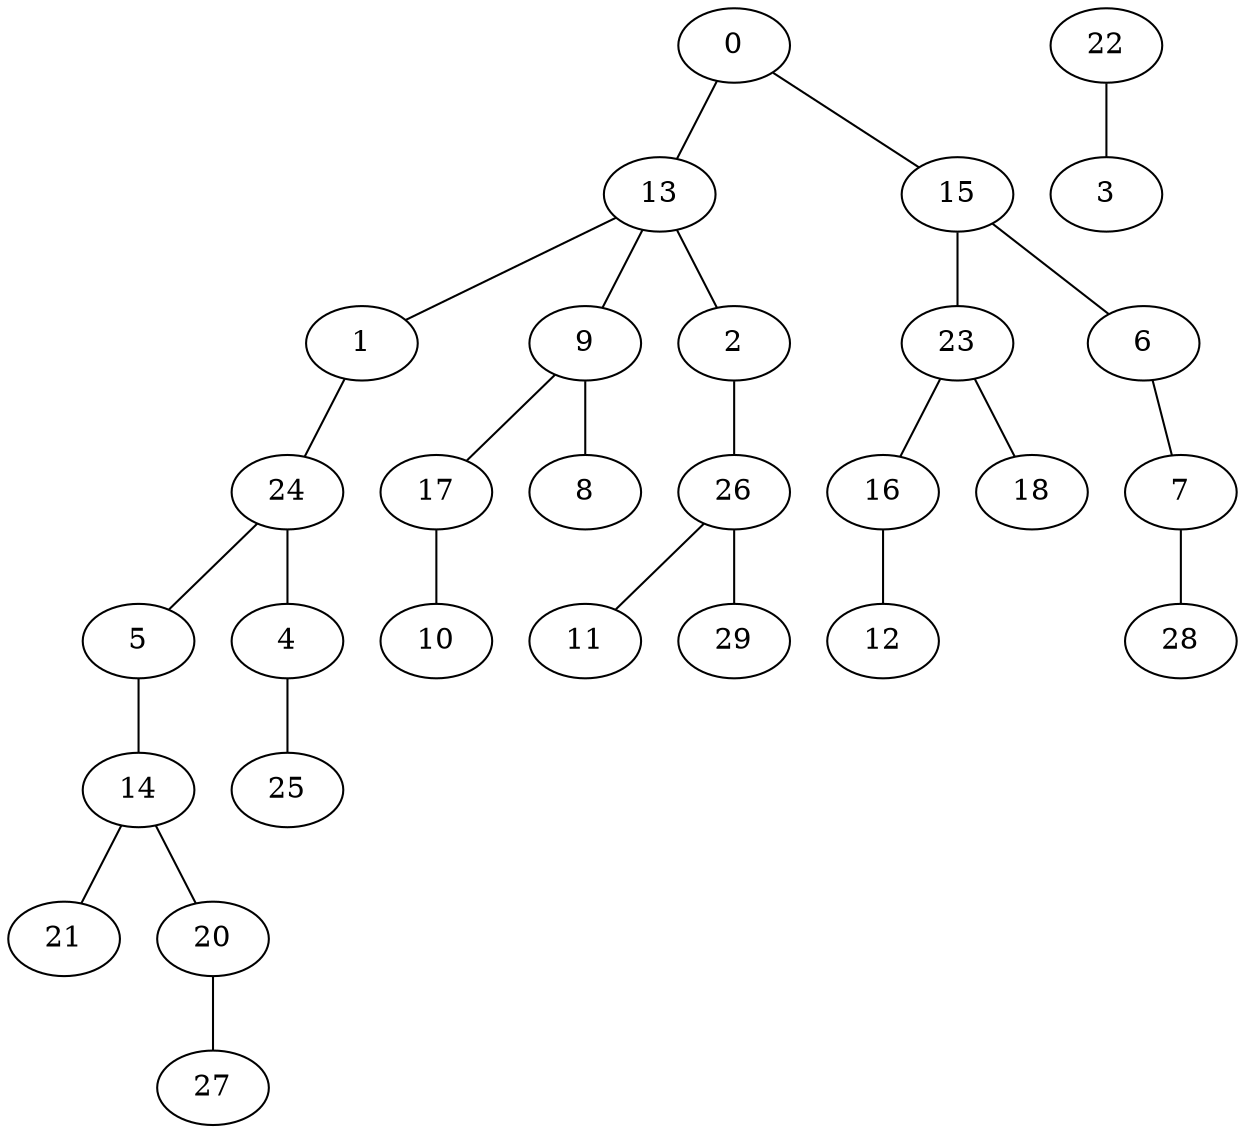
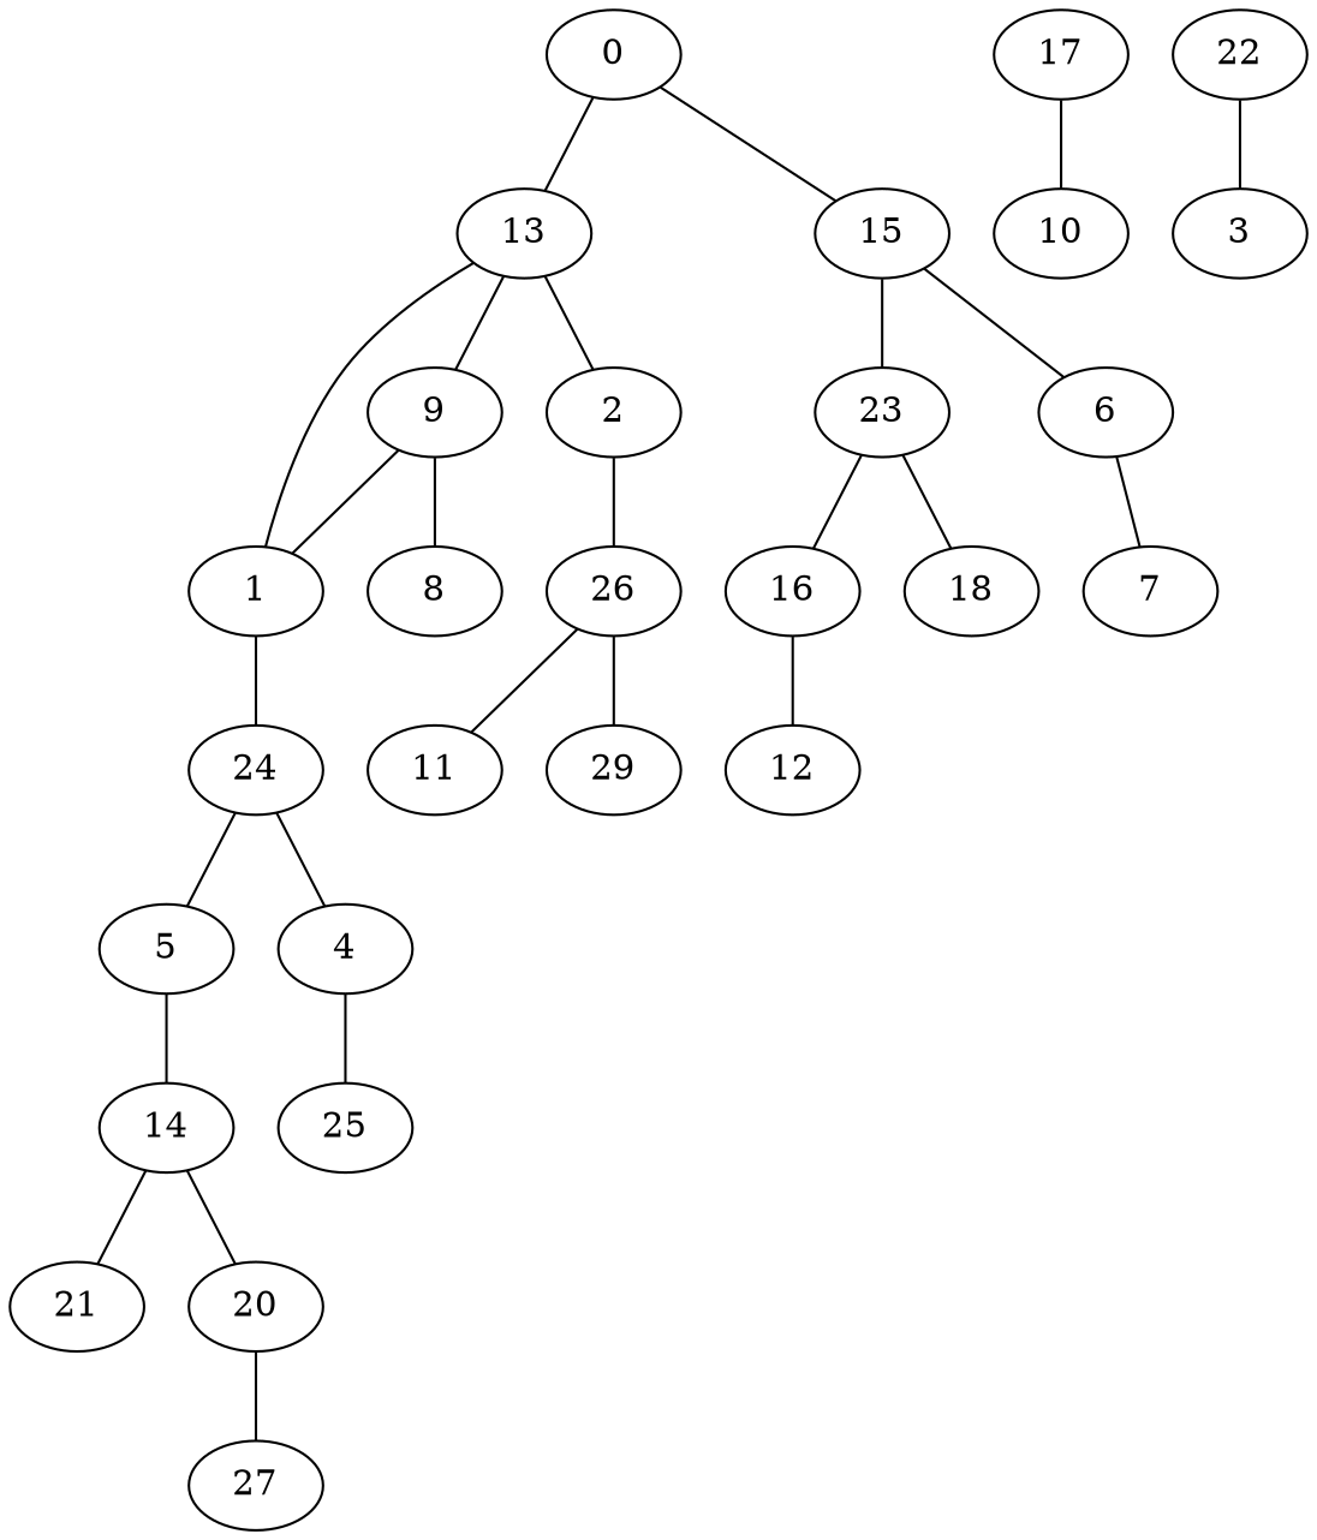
  graph {
    0 [Label="0 (0.00)"]
    13 [Label="13 (1.13)"]
    15 [Label="15 (1.33)"]
    1 [Label="1 (1.60)"]
    9 [Label="9 (2.42)"]
    2 [Label="2 (4.33)"]
    23 [Label="23 (1.91)"]
    6 [Label="6 (2.00)"]
    24 [Label="24 (1.75)"]
    26 [Label="26 (2.16)"]
    11 [Label="11 (2.22)"]
    29 [Label="29 (4.04)"]
    17 [Label="17 (2.81)"]
    8 [Label="8 (4.10)"]
    16 [Label="16 (2.66)"]
    18 [Label="18 (3.89)"]
    7 [Label="7 (3.55)"]
    5 [Label="5 (1.99)"]
    4 [Label="4 (3.56)"]
    14 [Label="14 (2.71)"]
    25 [Label="25 (5.38)"]
    12 [Label="12 (4.15)"]
    21 [Label="21 (2.90)"]
    20 [Label="20 (4.00)"]
-   28 [Label="28 (4.54)"]
    10 [Label="10 (4.21)"]
    22 [Label="22 (3.85)"]
    3 [Label="3 (4.61)"]
    27 [Label="27 (4.40)"]
    0 -- 13 [Label=1.13]
    0 -- 15 [Label=1.33]
    13 -- 1 [Label=0.47]
    13 -- 9 [Label=1.29]
    13 -- 2 [Label=3.20]
    15 -- 23 [Label=0.58]
    15 -- 6 [Label=0.67]
    1 -- 24 [Label=0.15]
-   9 -- 17 [Label=0.39]
+   9 -- 1 [Label=0.39]
    9 -- 8 [Label=1.68]
    2 -- 26 [Label=1.03]
    23 -- 16 [Label=0.75]
    23 -- 18 [Label=1.98]
    6 -- 7 [Label=1.55]
    24 -- 5 [Label=0.23]
    24 -- 4 [Label=1.80]
    26 -- 11 [Label=0.06]
    26 -- 29 [Label=1.88]
    17 -- 10 [Label=1.40]
    16 -- 12 [Label=1.49]
-   7 -- 28 [Label=0.99]
    5 -- 14 [Label=0.73]
    4 -- 25 [Label=1.82]
    14 -- 21 [Label=0.18]
    14 -- 20 [Label=1.28]
    20 -- 27 [Label=0.40]
    22 -- 3 [Label=0.76]
  }
